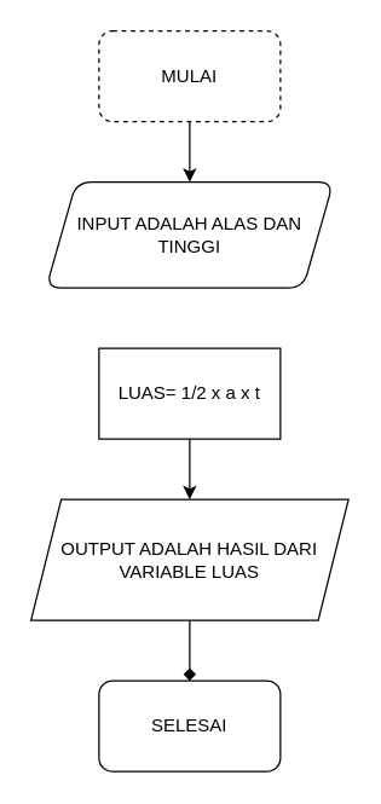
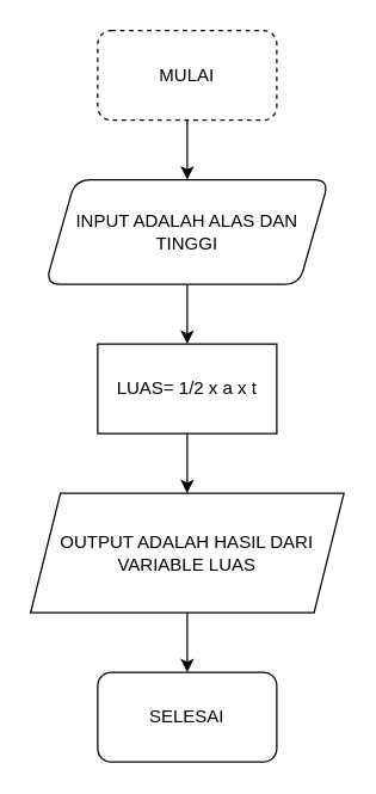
  <mxCell id="0" />
  <mxCell id="1" parent="0" />
  <mxCell id="2" value="" style="edgeStyle=orthogonalEdgeStyle;rounded=0;orthogonalLoop=1;jettySize=auto;html=1;" edge="1" parent="1" source="3" target="5"><mxGeometry relative="1" as="geometry" /></mxCell>
  <mxCell id="3" value="MULAI" style="rounded=1;whiteSpace=wrap;html=1;dashed=1;" vertex="1" parent="1"><mxGeometry x="65" y="20" width="120" height="60" as="geometry" /></mxCell>
+ <mxCell id="4" value="" style="edgeStyle=orthogonalEdgeStyle;rounded=0;orthogonalLoop=1;jettySize=auto;html=1;" edge="1" parent="1" source="5" target="7"><mxGeometry relative="1" as="geometry" /></mxCell>
  <mxCell id="5" value="INPUT ADALAH ALAS DAN TINGGI" style="shape=parallelogram;perimeter=parallelogramPerimeter;whiteSpace=wrap;html=1;fixedSize=1;rounded=1;" vertex="1" parent="1"><mxGeometry x="30" y="120" width="190" height="70" as="geometry" /></mxCell>
  <mxCell id="6" value="" style="edgeStyle=orthogonalEdgeStyle;rounded=0;orthogonalLoop=1;jettySize=auto;html=1;" edge="1" parent="1" source="7" target="9"><mxGeometry relative="1" as="geometry" /></mxCell>
  <mxCell id="7" value="LUAS= 1/2 x a x t" style="rounded=0;whiteSpace=wrap;html=1;" vertex="1" parent="1"><mxGeometry x="65" y="230" width="120" height="60" as="geometry" /></mxCell>
- <mxCell id="8" value="" style="edgeStyle=orthogonalEdgeStyle;rounded=0;orthogonalLoop=1;jettySize=auto;html=1;endArrow=diamond;" edge="1" parent="1" source="9" target="10"><mxGeometry relative="1" as="geometry" /></mxCell>
+ <mxCell id="8" value="" style="edgeStyle=orthogonalEdgeStyle;rounded=0;orthogonalLoop=1;jettySize=auto;html=1;" edge="1" parent="1" source="9" target="10"><mxGeometry relative="1" as="geometry" /></mxCell>
  <mxCell id="9" value="OUTPUT ADALAH HASIL DARI VARIABLE LUAS" style="shape=parallelogram;perimeter=parallelogramPerimeter;whiteSpace=wrap;html=1;fixedSize=1;rounded=0;" vertex="1" parent="1"><mxGeometry x="20" y="330" width="210" height="80" as="geometry" /></mxCell>
  <mxCell id="10" value="SELESAI" style="rounded=1;whiteSpace=wrap;html=1;" vertex="1" parent="1"><mxGeometry x="65" y="450" width="120" height="60" as="geometry" /></mxCell>
